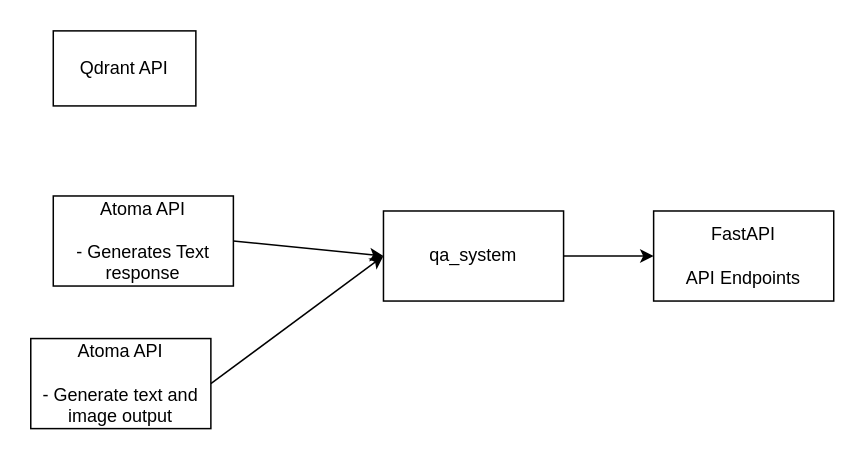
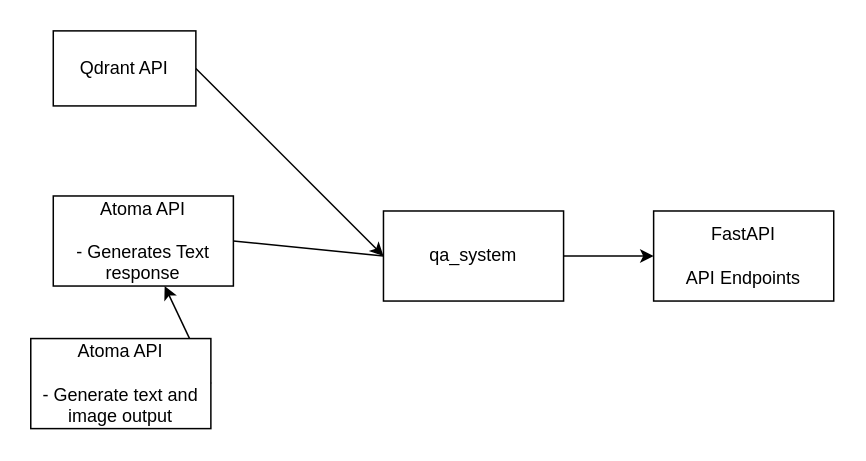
  <mxCell id="0" />
  <mxCell id="1" parent="0" />
- <mxCell id="2" style="edgeStyle=none;html=1;exitX=1;exitY=0.5;exitDx=0;exitDy=0;entryX=0;entryY=0.5;entryDx=0;entryDy=0;" parent="1" source="3" target="7" edge="1"><mxGeometry relative="1" as="geometry" /></mxCell>
+ <mxCell id="2" style="edgeStyle=none;html=1;exitX=1;exitY=0.5;exitDx=0;exitDy=0;entryX=0;entryY=0.5;entryDx=0;entryDy=0;endArrow=none;" parent="1" source="3" target="7" edge="1"><mxGeometry relative="1" as="geometry" /></mxCell>
  <mxCell id="3" value="Atoma API&lt;br&gt;&lt;br&gt;- Generates Text response" style="rounded=0;whiteSpace=wrap;html=1;" parent="1" vertex="1"><mxGeometry x="35" y="130" width="120" height="60" as="geometry" /></mxCell>
- <mxCell id="4" style="edgeStyle=none;html=1;exitX=1;exitY=0.5;exitDx=0;exitDy=0;entryX=0;entryY=0.5;entryDx=0;entryDy=0;" parent="1" source="5" target="7" edge="1"><mxGeometry relative="1" as="geometry"><mxPoint x="255" y="170" as="targetPoint" /></mxGeometry></mxCell>
+ <mxCell id="4" style="edgeStyle=none;html=1;exitX=1;exitY=0.5;exitDx=0;exitDy=0;" parent="1" source="5" target="3" edge="1"><mxGeometry relative="1" as="geometry"><mxPoint x="255" y="170" as="targetPoint" /></mxGeometry></mxCell>
  <mxCell id="5" value="Atoma API&lt;br&gt;&lt;br&gt;- Generate text and image output" style="rounded=0;whiteSpace=wrap;html=1;" parent="1" vertex="1"><mxGeometry x="20" y="225" width="120" height="60" as="geometry" /></mxCell>
  <mxCell id="6" style="edgeStyle=none;html=1;entryX=0;entryY=0.5;entryDx=0;entryDy=0;" parent="1" source="7" target="8" edge="1"><mxGeometry relative="1" as="geometry" /></mxCell>
  <mxCell id="7" value="qa_system" style="rounded=0;whiteSpace=wrap;html=1;" parent="1" vertex="1"><mxGeometry x="255" y="140" width="120" height="60" as="geometry" /></mxCell>
  <mxCell id="8" value="FastAPI&lt;br&gt;&lt;br&gt;API Endpoints" style="rounded=0;whiteSpace=wrap;html=1;" parent="1" vertex="1"><mxGeometry x="435" y="140" width="120" height="60" as="geometry" /></mxCell>
+ <mxCell id="9" style="edgeStyle=none;html=1;exitX=1;exitY=0.5;exitDx=0;exitDy=0;entryX=0;entryY=0.5;entryDx=0;entryDy=0;" parent="1" source="10" target="7" edge="1"><mxGeometry relative="1" as="geometry" /></mxCell>
  <mxCell id="10" value="Qdrant API" style="rounded=0;whiteSpace=wrap;html=1;" parent="1" vertex="1"><mxGeometry x="35" y="20" width="95" height="50" as="geometry" /></mxCell>
